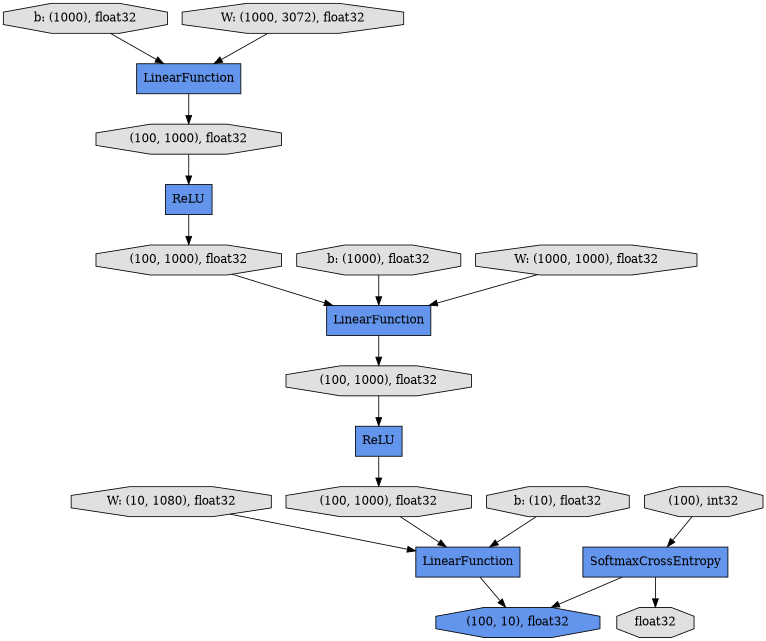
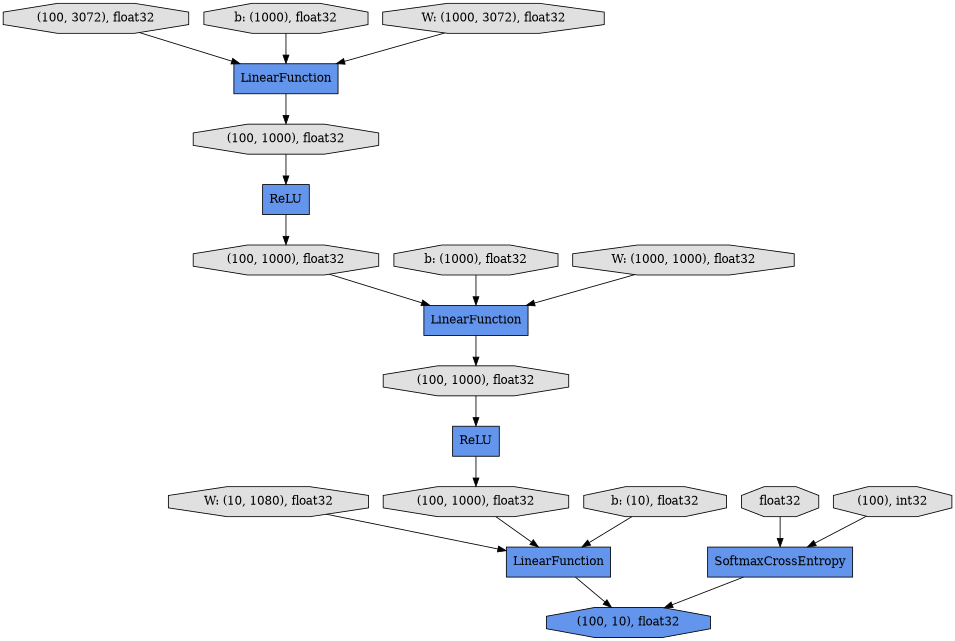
  digraph {
    rankdir=TB
    node [fillcolor="#E0E0E0" shape=octagon style=filled]
    n1 [fillcolor="#6495ED" label=SoftmaxCrossEntropy shape=record]
    n2 [label=float32]
    n3 [fillcolor="#6495ED" label="(100, 10), float32"]
    n4 [label="W: (10, 1080), float32"]
    n5 [fillcolor="#6495ED" label=LinearFunction shape=record]
+   n6 [label="(100, 3072), float32"]
    n7 [fillcolor="#6495ED" label=LinearFunction shape=record]
    n8 [label="(100, 1000), float32"]
    n9 [fillcolor="#6495ED" label=LinearFunction shape=record]
    n10 [label="(100, 1000), float32"]
    n11 [fillcolor="#6495ED" label=ReLU shape=record]
    n12 [label="b: (1000), float32"]
    n13 [label="(100, 1000), float32"]
    n14 [fillcolor="#6495ED" label=ReLU shape=record]
    n15 [label="(100, 1000), float32"]
    n16 [label="W: (1000, 3072), float32"]
    n17 [label="b: (10), float32"]
    n18 [label="(100), int32"]
    n19 [label="b: (1000), float32"]
    n20 [label="W: (1000, 1000), float32"]
-   n1 -> n2
+   n2 -> n1
    n1 -> n3
    n4 -> n5
    n5 -> n3
+   n6 -> n7
    n7 -> n8
    n8 -> n14
    n9 -> n10
    n10 -> n11
    n11 -> n13
    n12 -> n7
    n13 -> n5
    n14 -> n15
    n15 -> n9
    n16 -> n7
    n17 -> n5
    n18 -> n1
    n19 -> n9
    n20 -> n9
  }
